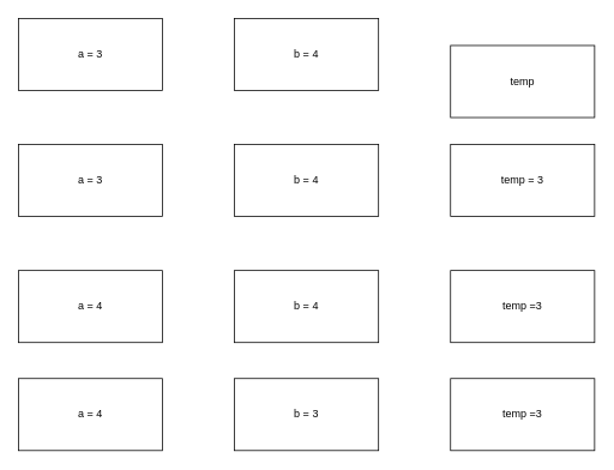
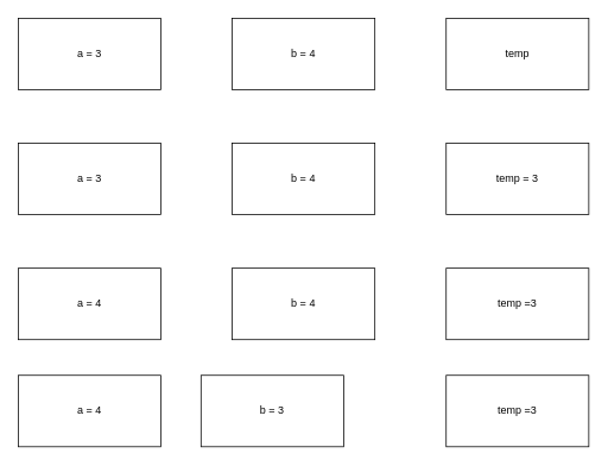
  <mxCell id="0" />
  <mxCell id="1" parent="0" />
  <mxCell id="2" value="a = 3" style="rounded=0;whiteSpace=wrap;html=1;" vertex="1" parent="1"><mxGeometry x="20" y="20" width="160" height="80" as="geometry" /></mxCell>
  <mxCell id="3" value="b = 4" style="rounded=0;whiteSpace=wrap;html=1;" vertex="1" parent="1"><mxGeometry x="260" y="20" width="160" height="80" as="geometry" /></mxCell>
- <mxCell id="4" value="temp" style="rounded=0;whiteSpace=wrap;html=1;" vertex="1" parent="1"><mxGeometry x="500" y="50" width="160" height="80" as="geometry" /></mxCell>
+ <mxCell id="4" value="temp" style="rounded=0;whiteSpace=wrap;html=1;" vertex="1" parent="1"><mxGeometry x="500" y="20" width="160" height="80" as="geometry" /></mxCell>
  <mxCell id="5" value="temp = 3" style="rounded=0;whiteSpace=wrap;html=1;" vertex="1" parent="1"><mxGeometry x="500" y="160" width="160" height="80" as="geometry" /></mxCell>
  <mxCell id="6" value="b = 4" style="rounded=0;whiteSpace=wrap;html=1;" vertex="1" parent="1"><mxGeometry x="260" y="300" width="160" height="80" as="geometry" /></mxCell>
  <mxCell id="7" value="a = 3" style="rounded=0;whiteSpace=wrap;html=1;" vertex="1" parent="1"><mxGeometry x="20" y="160" width="160" height="80" as="geometry" /></mxCell>
  <mxCell id="8" value="a = 4" style="rounded=0;whiteSpace=wrap;html=1;" vertex="1" parent="1"><mxGeometry x="20" y="300" width="160" height="80" as="geometry" /></mxCell>
  <mxCell id="9" value="b = 4" style="rounded=0;whiteSpace=wrap;html=1;" vertex="1" parent="1"><mxGeometry x="260" y="160" width="160" height="80" as="geometry" /></mxCell>
  <mxCell id="10" value="temp =3" style="rounded=0;whiteSpace=wrap;html=1;" vertex="1" parent="1"><mxGeometry x="500" y="300" width="160" height="80" as="geometry" /></mxCell>
  <mxCell id="11" value="temp =3" style="rounded=0;whiteSpace=wrap;html=1;" vertex="1" parent="1"><mxGeometry x="500" y="420" width="160" height="80" as="geometry" /></mxCell>
  <mxCell id="12" value="a = 4" style="rounded=0;whiteSpace=wrap;html=1;" vertex="1" parent="1"><mxGeometry x="20" y="420" width="160" height="80" as="geometry" /></mxCell>
- <mxCell id="13" value="b = 3" style="rounded=0;whiteSpace=wrap;html=1;" vertex="1" parent="1"><mxGeometry x="260" y="420" width="160" height="80" as="geometry" /></mxCell>
+ <mxCell id="13" value="b = 3" style="rounded=0;whiteSpace=wrap;html=1;" vertex="1" parent="1"><mxGeometry x="225" y="420" width="160" height="80" as="geometry" /></mxCell>
